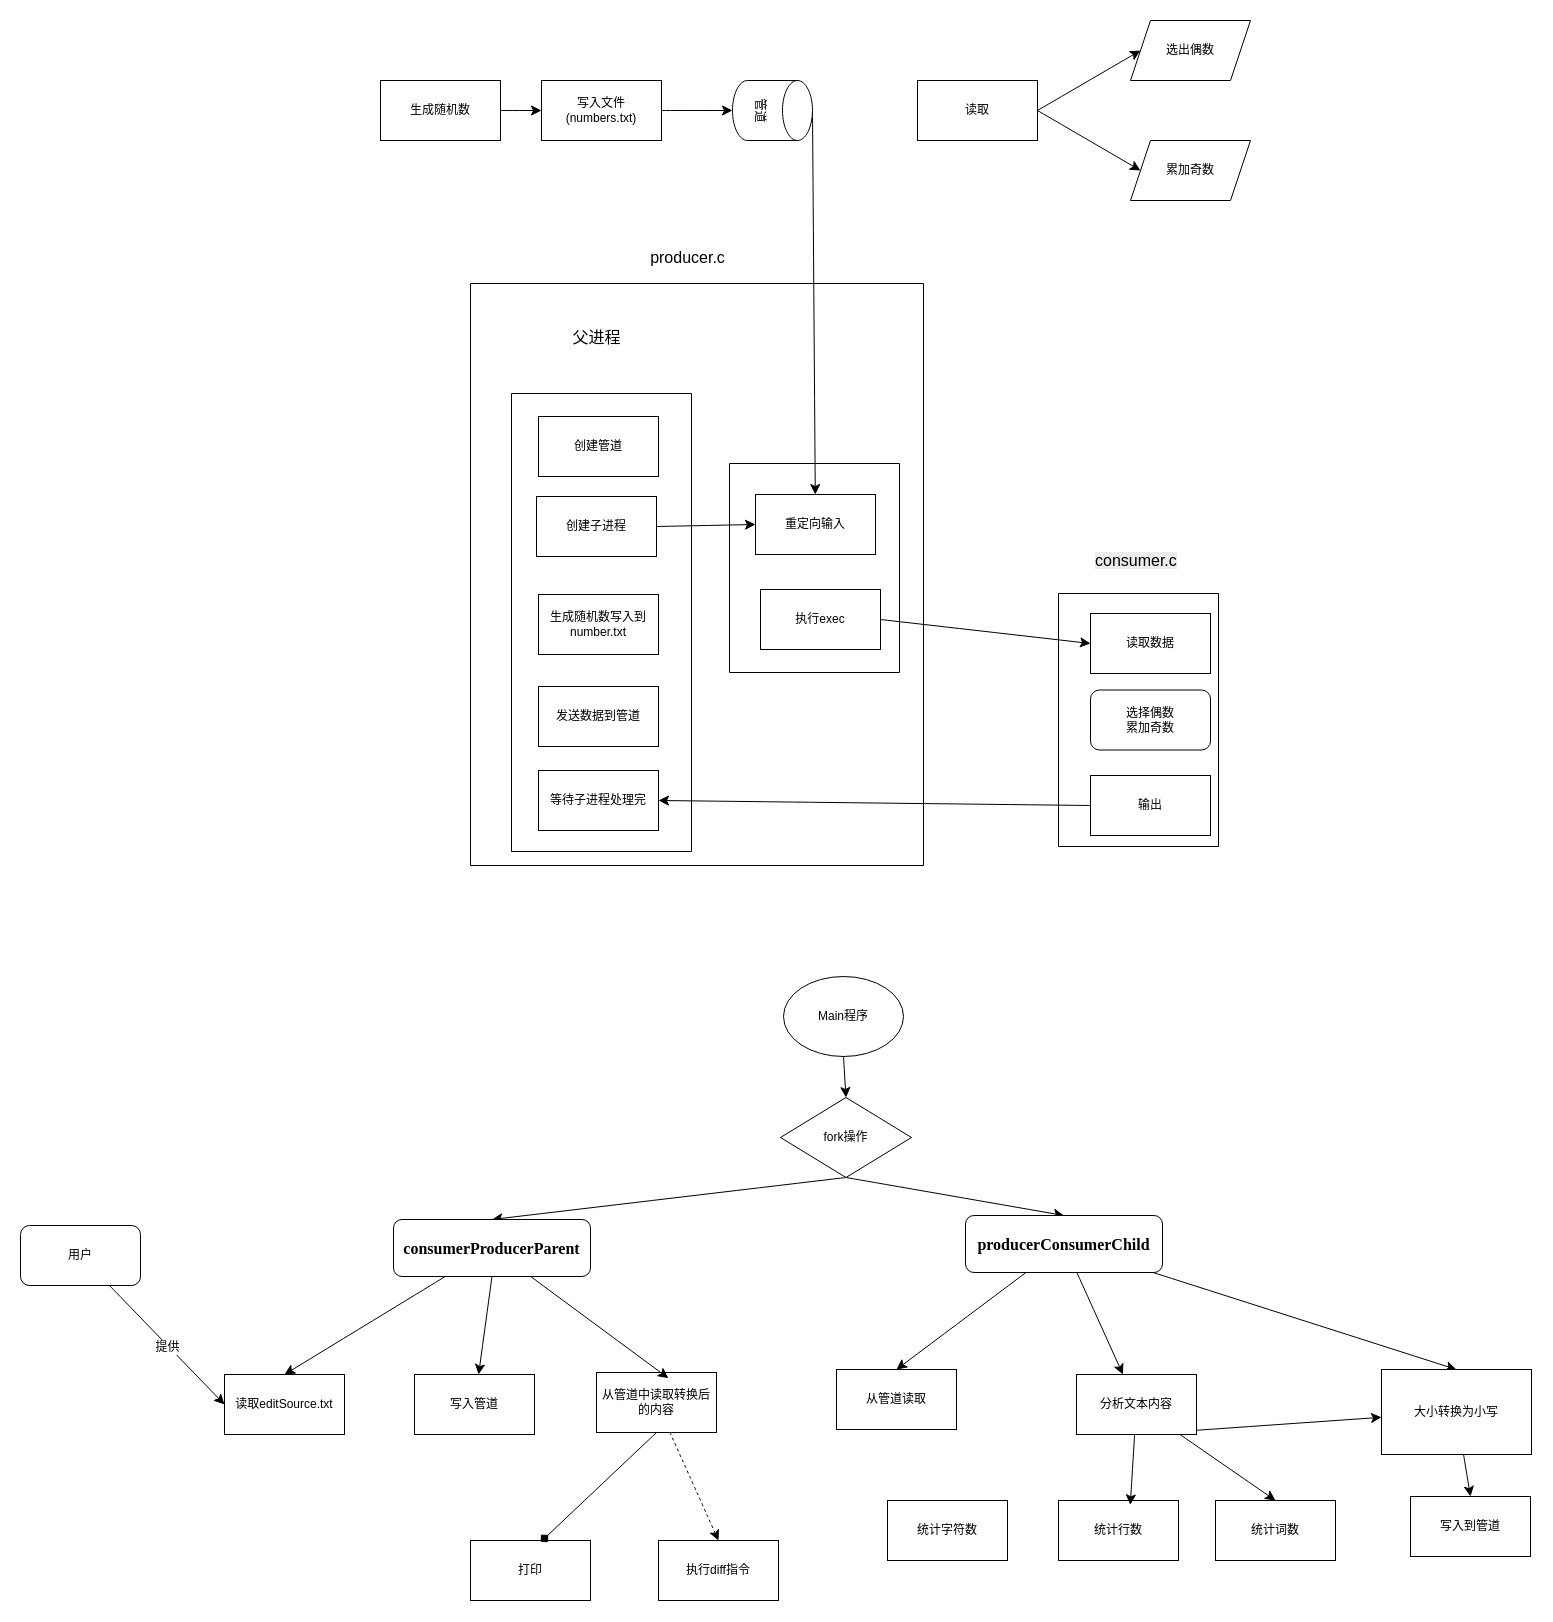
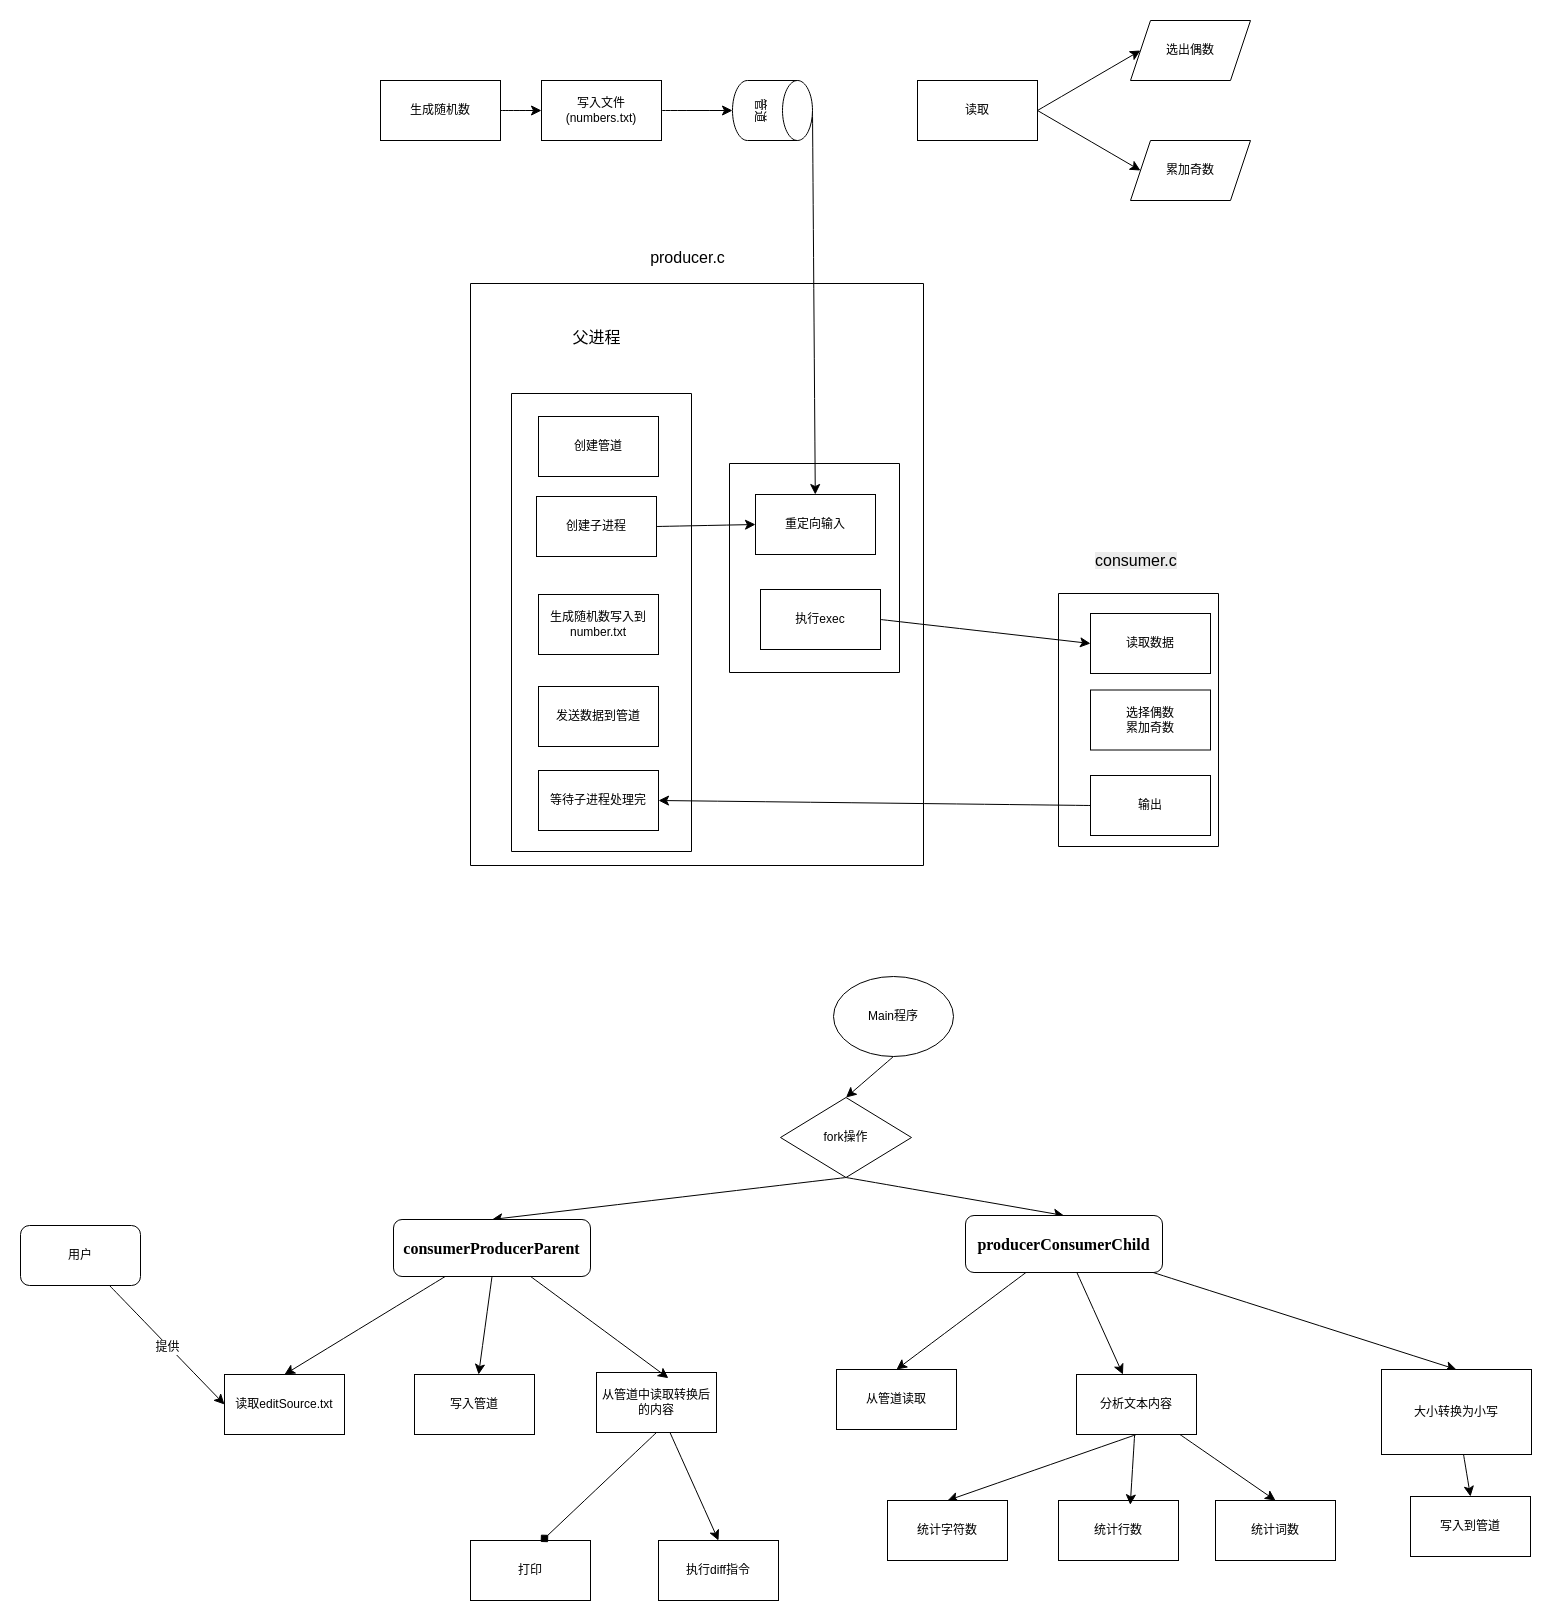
  <mxCell id="0" />
  <mxCell id="1" parent="0" />
  <mxCell id="2" style="edgeStyle=none;curved=1;rounded=0;orthogonalLoop=1;jettySize=auto;html=1;exitX=0.5;exitY=0;exitDx=0;exitDy=0;exitPerimeter=0;fontSize=12;startSize=8;endSize=8;" edge="1" parent="1" source="3" target="26"><mxGeometry relative="1" as="geometry" /></mxCell>
  <mxCell id="3" value="管道" style="shape=cylinder3;whiteSpace=wrap;html=1;boundedLbl=1;backgroundOutline=1;size=15;rotation=90;" vertex="1" parent="1"><mxGeometry x="742" y="70" width="60" height="80" as="geometry" /></mxCell>
  <mxCell id="4" style="edgeStyle=none;curved=1;rounded=0;orthogonalLoop=1;jettySize=auto;html=1;exitX=1;exitY=0.5;exitDx=0;exitDy=0;entryX=0;entryY=0.5;entryDx=0;entryDy=0;fontSize=12;startSize=8;endSize=8;" edge="1" parent="1" source="5" target="7"><mxGeometry relative="1" as="geometry" /></mxCell>
  <mxCell id="5" value="生成随机数" style="rounded=0;whiteSpace=wrap;html=1;" vertex="1" parent="1"><mxGeometry x="380" y="80" width="120" height="60" as="geometry" /></mxCell>
  <mxCell id="6" style="edgeStyle=none;curved=1;rounded=0;orthogonalLoop=1;jettySize=auto;html=1;exitX=1;exitY=0.5;exitDx=0;exitDy=0;fontSize=12;startSize=8;endSize=8;" edge="1" parent="1" source="7" target="3"><mxGeometry relative="1" as="geometry" /></mxCell>
  <mxCell id="7" value="写入文件(numbers.txt)" style="rounded=0;whiteSpace=wrap;html=1;" vertex="1" parent="1"><mxGeometry x="541" y="80" width="120" height="60" as="geometry" /></mxCell>
  <mxCell id="8" style="edgeStyle=none;curved=1;rounded=0;orthogonalLoop=1;jettySize=auto;html=1;exitX=1;exitY=0.5;exitDx=0;exitDy=0;entryX=0;entryY=0.5;entryDx=0;entryDy=0;fontSize=12;startSize=8;endSize=8;" edge="1" parent="1" source="10" target="11"><mxGeometry relative="1" as="geometry" /></mxCell>
  <mxCell id="9" style="edgeStyle=none;curved=1;rounded=0;orthogonalLoop=1;jettySize=auto;html=1;exitX=1;exitY=0.5;exitDx=0;exitDy=0;entryX=0;entryY=0.5;entryDx=0;entryDy=0;fontSize=12;startSize=8;endSize=8;" edge="1" parent="1" source="10" target="12"><mxGeometry relative="1" as="geometry" /></mxCell>
  <mxCell id="10" value="读取" style="rounded=0;whiteSpace=wrap;html=1;" vertex="1" parent="1"><mxGeometry x="917" y="80" width="120" height="60" as="geometry" /></mxCell>
  <mxCell id="11" value="选出偶数" style="shape=parallelogram;perimeter=parallelogramPerimeter;whiteSpace=wrap;html=1;fixedSize=1;" vertex="1" parent="1"><mxGeometry x="1130" y="20" width="120" height="60" as="geometry" /></mxCell>
  <mxCell id="12" value="累加奇数" style="shape=parallelogram;perimeter=parallelogramPerimeter;whiteSpace=wrap;html=1;fixedSize=1;" vertex="1" parent="1"><mxGeometry x="1130" y="140" width="120" height="60" as="geometry" /></mxCell>
  <mxCell id="13" style="edgeStyle=none;curved=1;rounded=0;orthogonalLoop=1;jettySize=auto;html=1;exitX=0;exitY=0.5;exitDx=0;exitDy=0;entryX=1;entryY=0.5;entryDx=0;entryDy=0;fontSize=12;startSize=8;endSize=8;" edge="1" parent="1" source="28" target="18"><mxGeometry relative="1" as="geometry" /></mxCell>
  <mxCell id="14" value="" style="swimlane;startSize=0;" vertex="1" parent="1"><mxGeometry x="511" y="393" width="180" height="458" as="geometry" /></mxCell>
  <mxCell id="15" value="producer.c" style="text;html=1;align=center;verticalAlign=middle;resizable=0;points=[];autosize=1;strokeColor=none;fillColor=none;fontSize=16;" vertex="1" parent="1"><mxGeometry x="640" y="241" width="93" height="31" as="geometry" /></mxCell>
  <mxCell id="16" value="" style="swimlane;startSize=0;" vertex="1" parent="1"><mxGeometry x="470" y="283" width="453" height="582" as="geometry" /></mxCell>
  <mxCell id="17" value="父进程" style="text;html=1;align=center;verticalAlign=middle;resizable=0;points=[];autosize=1;strokeColor=none;fillColor=none;fontSize=16;" vertex="1" parent="16"><mxGeometry x="93" y="38" width="66" height="31" as="geometry" /></mxCell>
  <mxCell id="18" value="等待子进程处理完" style="rounded=0;whiteSpace=wrap;html=1;" vertex="1" parent="16"><mxGeometry x="68" y="487" width="120" height="60" as="geometry" /></mxCell>
  <mxCell id="19" value="发送数据到管道" style="rounded=0;whiteSpace=wrap;html=1;" vertex="1" parent="16"><mxGeometry x="68" y="403" width="120" height="60" as="geometry" /></mxCell>
  <mxCell id="20" value="生成随机数写入到number.txt" style="rounded=0;whiteSpace=wrap;html=1;" vertex="1" parent="16"><mxGeometry x="68" y="311" width="120" height="60" as="geometry" /></mxCell>
  <mxCell id="21" style="edgeStyle=none;curved=1;rounded=0;orthogonalLoop=1;jettySize=auto;html=1;exitX=1;exitY=0.5;exitDx=0;exitDy=0;entryX=0;entryY=0.5;entryDx=0;entryDy=0;fontSize=12;startSize=8;endSize=8;" edge="1" parent="16" source="22" target="26"><mxGeometry relative="1" as="geometry" /></mxCell>
  <mxCell id="22" value="创建子进程" style="rounded=0;whiteSpace=wrap;html=1;" vertex="1" parent="16"><mxGeometry x="66" y="213" width="120" height="60" as="geometry" /></mxCell>
  <mxCell id="23" value="创建管道" style="rounded=0;whiteSpace=wrap;html=1;" vertex="1" parent="16"><mxGeometry x="68" y="133" width="120" height="60" as="geometry" /></mxCell>
  <mxCell id="24" value="" style="swimlane;startSize=0;" vertex="1" parent="16"><mxGeometry x="259" y="180" width="170" height="209" as="geometry" /></mxCell>
  <mxCell id="25" value="执行exec" style="rounded=0;whiteSpace=wrap;html=1;" vertex="1" parent="16"><mxGeometry x="290" y="306" width="120" height="60" as="geometry" /></mxCell>
  <mxCell id="26" value="重定向输入" style="rounded=0;whiteSpace=wrap;html=1;" vertex="1" parent="16"><mxGeometry x="285" y="211" width="120" height="60" as="geometry" /></mxCell>
  <mxCell id="27" value="" style="swimlane;startSize=0;" vertex="1" parent="1"><mxGeometry x="1058" y="593" width="160" height="253" as="geometry" /></mxCell>
  <mxCell id="28" value="输出" style="rounded=0;whiteSpace=wrap;html=1;" vertex="1" parent="27"><mxGeometry x="32" y="182" width="120" height="60" as="geometry" /></mxCell>
- <mxCell id="29" value="选择偶数&lt;br&gt;累加奇数" style="whiteSpace=wrap;html=1;rounded=1;" vertex="1" parent="27"><mxGeometry x="32" y="96.5" width="120" height="60" as="geometry" /></mxCell>
+ <mxCell id="29" value="选择偶数&lt;br&gt;累加奇数" style="rounded=0;whiteSpace=wrap;html=1;" vertex="1" parent="27"><mxGeometry x="32" y="96.5" width="120" height="60" as="geometry" /></mxCell>
  <mxCell id="30" value="读取数据" style="rounded=0;whiteSpace=wrap;html=1;" vertex="1" parent="27"><mxGeometry x="32" y="20" width="120" height="60" as="geometry" /></mxCell>
  <mxCell id="31" value="&lt;span style=&quot;color: rgb(0, 0, 0); font-family: Helvetica; font-size: 16px; font-style: normal; font-variant-ligatures: normal; font-variant-caps: normal; font-weight: 400; letter-spacing: normal; orphans: 2; text-align: center; text-indent: 0px; text-transform: none; widows: 2; word-spacing: 0px; -webkit-text-stroke-width: 0px; white-space: nowrap; background-color: rgb(236, 236, 236); text-decoration-thickness: initial; text-decoration-style: initial; text-decoration-color: initial; float: none; display: inline !important;&quot;&gt;consumer.c&lt;/span&gt;" style="text;whiteSpace=wrap;html=1;" vertex="1" parent="1"><mxGeometry x="1093.003" y="544" width="103" height="41" as="geometry" /></mxCell>
  <mxCell id="32" style="edgeStyle=none;curved=1;rounded=0;orthogonalLoop=1;jettySize=auto;html=1;exitX=1;exitY=0.5;exitDx=0;exitDy=0;entryX=0;entryY=0.5;entryDx=0;entryDy=0;fontSize=12;startSize=8;endSize=8;" edge="1" parent="1" source="25" target="30"><mxGeometry relative="1" as="geometry" /></mxCell>
  <mxCell id="33" style="edgeStyle=none;curved=1;rounded=0;orthogonalLoop=1;jettySize=auto;html=1;exitX=0.5;exitY=1;exitDx=0;exitDy=0;entryX=0.5;entryY=0;entryDx=0;entryDy=0;fontSize=12;startSize=8;endSize=8;" edge="1" parent="1" source="34" target="37"><mxGeometry relative="1" as="geometry" /></mxCell>
- <mxCell id="34" value="Main程序" style="ellipse;whiteSpace=wrap;html=1;" vertex="1" parent="1"><mxGeometry x="783" y="976" width="120" height="80" as="geometry" /></mxCell>
+ <mxCell id="34" value="Main程序" style="ellipse;whiteSpace=wrap;html=1;" vertex="1" parent="1"><mxGeometry x="833" y="976" width="120" height="80" as="geometry" /></mxCell>
  <mxCell id="35" style="edgeStyle=none;curved=1;rounded=0;orthogonalLoop=1;jettySize=auto;html=1;exitX=0.5;exitY=1;exitDx=0;exitDy=0;entryX=0.5;entryY=0;entryDx=0;entryDy=0;fontSize=12;startSize=8;endSize=8;" edge="1" parent="1" source="37" target="40"><mxGeometry relative="1" as="geometry" /></mxCell>
  <mxCell id="36" style="edgeStyle=none;curved=1;rounded=0;orthogonalLoop=1;jettySize=auto;html=1;exitX=0.5;exitY=1;exitDx=0;exitDy=0;entryX=0.5;entryY=0;entryDx=0;entryDy=0;fontSize=12;startSize=8;endSize=8;" edge="1" parent="1" source="37" target="44"><mxGeometry relative="1" as="geometry" /></mxCell>
  <mxCell id="37" value="fork操作" style="rhombus;whiteSpace=wrap;html=1;" vertex="1" parent="1"><mxGeometry x="780" y="1097" width="131" height="80" as="geometry" /></mxCell>
  <mxCell id="38" style="edgeStyle=none;curved=1;rounded=0;orthogonalLoop=1;jettySize=auto;html=1;entryX=0.5;entryY=0;entryDx=0;entryDy=0;fontSize=12;startSize=8;endSize=8;" edge="1" parent="1" source="40" target="45"><mxGeometry relative="1" as="geometry" /></mxCell>
  <mxCell id="39" style="edgeStyle=none;curved=1;rounded=0;orthogonalLoop=1;jettySize=auto;html=1;exitX=0.5;exitY=1;exitDx=0;exitDy=0;fontSize=12;startSize=8;endSize=8;" edge="1" parent="1" source="40" target="46"><mxGeometry relative="1" as="geometry" /></mxCell>
  <mxCell id="40" value="&lt;b&gt;&lt;span style=&quot;font-size: 12pt; font-family: &amp;quot;Times New Roman&amp;quot;, serif;&quot; lang=&quot;EN-US&quot;&gt;consumerProducerParent&lt;/span&gt;&lt;/b&gt;" style="rounded=1;whiteSpace=wrap;html=1;" vertex="1" parent="1"><mxGeometry x="393" y="1219" width="197" height="57" as="geometry" /></mxCell>
  <mxCell id="41" style="edgeStyle=none;curved=1;rounded=0;orthogonalLoop=1;jettySize=auto;html=1;fontSize=12;startSize=8;endSize=8;" edge="1" parent="1" source="44" target="50"><mxGeometry relative="1" as="geometry" /></mxCell>
  <mxCell id="42" style="edgeStyle=none;curved=1;rounded=0;orthogonalLoop=1;jettySize=auto;html=1;entryX=0.5;entryY=0;entryDx=0;entryDy=0;fontSize=12;startSize=8;endSize=8;" edge="1" parent="1" source="44" target="47"><mxGeometry relative="1" as="geometry" /></mxCell>
  <mxCell id="43" style="edgeStyle=none;curved=1;rounded=0;orthogonalLoop=1;jettySize=auto;html=1;entryX=0.5;entryY=0;entryDx=0;entryDy=0;fontSize=12;startSize=8;endSize=8;" edge="1" parent="1" source="44" target="55"><mxGeometry relative="1" as="geometry" /></mxCell>
  <mxCell id="44" value="&lt;b&gt;&lt;span style=&quot;font-size: 12pt; font-family: &amp;quot;Times New Roman&amp;quot;, serif;&quot; lang=&quot;EN-US&quot;&gt;producerConsumerChild&lt;/span&gt;&lt;/b&gt;" style="rounded=1;whiteSpace=wrap;html=1;" vertex="1" parent="1"><mxGeometry x="965" y="1215" width="197" height="57" as="geometry" /></mxCell>
  <mxCell id="45" value="读取editSource.txt" style="rounded=0;whiteSpace=wrap;html=1;" vertex="1" parent="1"><mxGeometry x="224" y="1374" width="120" height="60" as="geometry" /></mxCell>
  <mxCell id="46" value="写入管道" style="rounded=0;whiteSpace=wrap;html=1;" vertex="1" parent="1"><mxGeometry x="414" y="1374" width="120" height="60" as="geometry" /></mxCell>
  <mxCell id="47" value="从管道读取" style="rounded=0;whiteSpace=wrap;html=1;" vertex="1" parent="1"><mxGeometry x="836" y="1369" width="120" height="60" as="geometry" /></mxCell>
- <mxCell id="48" style="edgeStyle=none;curved=1;rounded=0;orthogonalLoop=1;jettySize=auto;html=1;exitX=0.5;exitY=1;exitDx=0;exitDy=0;fontSize=12;startSize=8;endSize=8;" edge="1" parent="1" source="50" target="55"><mxGeometry relative="1" as="geometry" /></mxCell>
+ <mxCell id="48" style="edgeStyle=none;curved=1;rounded=0;orthogonalLoop=1;jettySize=auto;html=1;exitX=0.5;exitY=1;exitDx=0;exitDy=0;entryX=0.5;entryY=0;entryDx=0;entryDy=0;fontSize=12;startSize=8;endSize=8;" edge="1" parent="1" source="50" target="51"><mxGeometry relative="1" as="geometry" /></mxCell>
  <mxCell id="49" style="edgeStyle=none;curved=1;rounded=0;orthogonalLoop=1;jettySize=auto;html=1;entryX=0.5;entryY=0;entryDx=0;entryDy=0;fontSize=12;startSize=8;endSize=8;" edge="1" parent="1" source="50" target="53"><mxGeometry relative="1" as="geometry" /></mxCell>
  <mxCell id="50" value="分析文本内容" style="rounded=0;whiteSpace=wrap;html=1;" vertex="1" parent="1"><mxGeometry x="1076" y="1374" width="120" height="60" as="geometry" /></mxCell>
  <mxCell id="51" value="统计字符数" style="rounded=0;whiteSpace=wrap;html=1;" vertex="1" parent="1"><mxGeometry x="887" y="1500" width="120" height="60" as="geometry" /></mxCell>
  <mxCell id="52" value="统计行数" style="rounded=0;whiteSpace=wrap;html=1;" vertex="1" parent="1"><mxGeometry x="1058" y="1500" width="120" height="60" as="geometry" /></mxCell>
  <mxCell id="53" value="统计词数" style="rounded=0;whiteSpace=wrap;html=1;" vertex="1" parent="1"><mxGeometry x="1215" y="1500" width="120" height="60" as="geometry" /></mxCell>
  <mxCell id="54" style="edgeStyle=none;curved=1;rounded=0;orthogonalLoop=1;jettySize=auto;html=1;entryX=0.5;entryY=0;entryDx=0;entryDy=0;fontSize=12;startSize=8;endSize=8;" edge="1" parent="1" source="55" target="63"><mxGeometry relative="1" as="geometry" /></mxCell>
  <mxCell id="55" value="大小转换为小写" style="rounded=0;whiteSpace=wrap;html=1;" vertex="1" parent="1"><mxGeometry x="1381" y="1369" width="150" height="85" as="geometry" /></mxCell>
  <mxCell id="56" style="edgeStyle=none;curved=1;rounded=0;orthogonalLoop=1;jettySize=auto;html=1;entryX=0.598;entryY=0.072;entryDx=0;entryDy=0;entryPerimeter=0;fontSize=12;startSize=8;endSize=8;" edge="1" parent="1" source="50" target="52"><mxGeometry relative="1" as="geometry" /></mxCell>
- <mxCell id="57" style="edgeStyle=none;curved=1;rounded=0;orthogonalLoop=1;jettySize=auto;html=1;entryX=0.5;entryY=0;entryDx=0;entryDy=0;fontSize=12;startSize=8;endSize=8;dashed=1;" edge="1" parent="1" source="58" target="60"><mxGeometry relative="1" as="geometry" /></mxCell>
+ <mxCell id="57" style="edgeStyle=none;curved=1;rounded=0;orthogonalLoop=1;jettySize=auto;html=1;entryX=0.5;entryY=0;entryDx=0;entryDy=0;fontSize=12;startSize=8;endSize=8;" edge="1" parent="1" source="58" target="60"><mxGeometry relative="1" as="geometry" /></mxCell>
  <mxCell id="58" value="从管道中读取转换后的内容" style="rounded=0;whiteSpace=wrap;html=1;" vertex="1" parent="1"><mxGeometry x="596" y="1372" width="120" height="60" as="geometry" /></mxCell>
  <mxCell id="59" value="打印" style="rounded=0;whiteSpace=wrap;html=1;" vertex="1" parent="1"><mxGeometry x="470" y="1540" width="120" height="60" as="geometry" /></mxCell>
  <mxCell id="60" value="执行diff指令" style="rounded=0;whiteSpace=wrap;html=1;" vertex="1" parent="1"><mxGeometry x="658" y="1540" width="120" height="60" as="geometry" /></mxCell>
  <mxCell id="61" style="edgeStyle=none;curved=1;rounded=0;orthogonalLoop=1;jettySize=auto;html=1;entryX=0.599;entryY=0.094;entryDx=0;entryDy=0;entryPerimeter=0;fontSize=12;startSize=8;endSize=8;" edge="1" parent="1" source="40" target="58"><mxGeometry relative="1" as="geometry" /></mxCell>
  <mxCell id="62" style="edgeStyle=none;curved=1;rounded=0;orthogonalLoop=1;jettySize=auto;html=1;exitX=0.5;exitY=1;exitDx=0;exitDy=0;entryX=0.585;entryY=0.025;entryDx=0;entryDy=0;entryPerimeter=0;fontSize=12;startSize=8;endSize=8;endArrow=diamond;" edge="1" parent="1" source="58" target="59"><mxGeometry relative="1" as="geometry" /></mxCell>
  <mxCell id="63" value="写入到管道" style="rounded=0;whiteSpace=wrap;html=1;" vertex="1" parent="1"><mxGeometry x="1410" y="1496" width="120" height="60" as="geometry" /></mxCell>
  <mxCell id="64" style="edgeStyle=none;curved=1;rounded=0;orthogonalLoop=1;jettySize=auto;html=1;entryX=0;entryY=0.5;entryDx=0;entryDy=0;fontSize=12;startSize=8;endSize=8;" edge="1" parent="1" source="66" target="45"><mxGeometry relative="1" as="geometry" /></mxCell>
  <mxCell id="65" value="提供" style="edgeLabel;html=1;align=center;verticalAlign=middle;resizable=0;points=[];fontSize=12;" vertex="1" connectable="0" parent="64"><mxGeometry x="0.021" y="-1" relative="1" as="geometry"><mxPoint as="offset" /></mxGeometry></mxCell>
  <mxCell id="66" value="用户" style="rounded=1;whiteSpace=wrap;html=1;" vertex="1" parent="1"><mxGeometry x="20" y="1225" width="120" height="60" as="geometry" /></mxCell>
